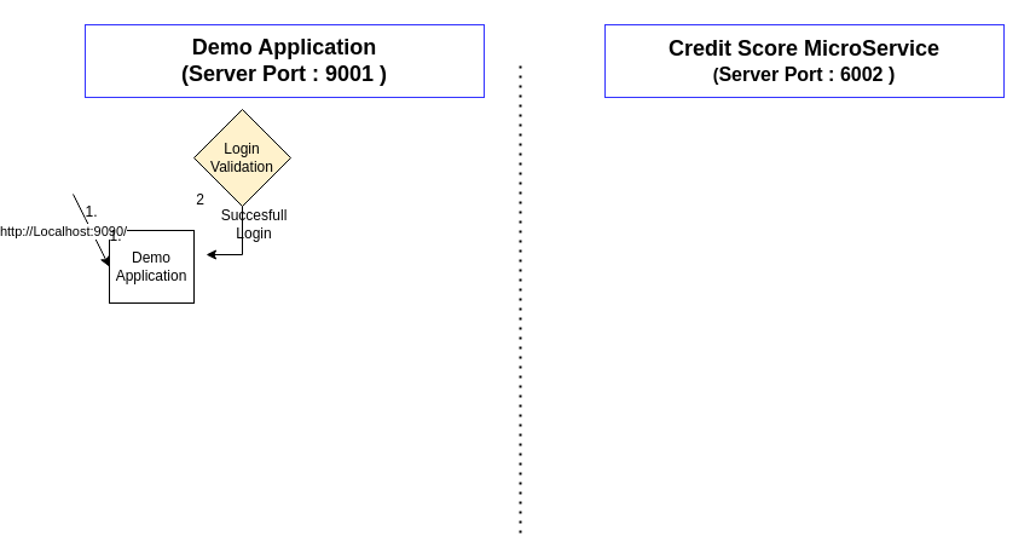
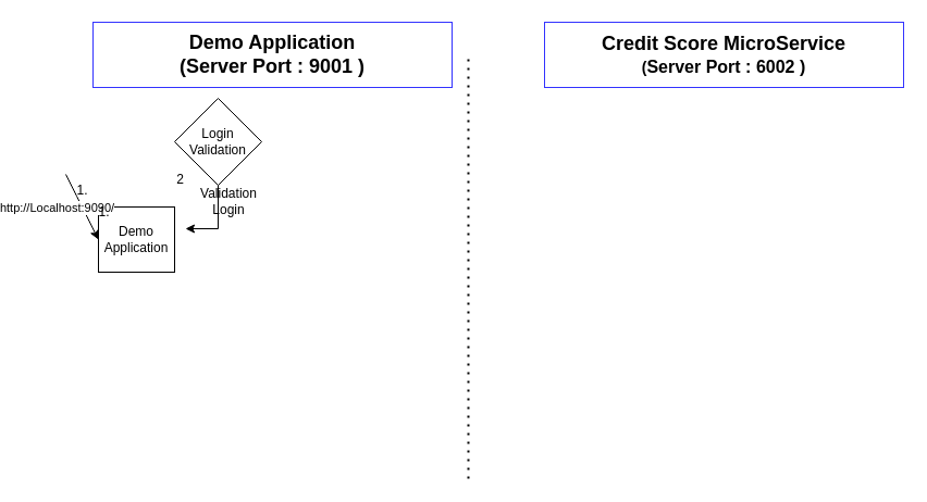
  <mxCell id="0" />
  <mxCell id="1" parent="0" />
  <mxCell id="2" value="" style="endArrow=none;dashed=1;html=1;dashPattern=1 3;strokeWidth=2;rounded=0;" edge="1" parent="1"><mxGeometry width="50" height="50" relative="1" as="geometry"><mxPoint x="390" y="440" as="sourcePoint" /><mxPoint x="390" y="50" as="targetPoint" /></mxGeometry></mxCell>
- <mxCell id="3" value="&lt;b&gt;&lt;font style=&quot;font-size: 18px;&quot;&gt;Demo Application&lt;/font&gt;&lt;font style=&quot;font-size: 18px;&quot;&gt;&lt;font style=&quot;&quot;&gt; &lt;br&gt;(&lt;/font&gt;Server Port : 9001 )&lt;/font&gt;&lt;/b&gt;" style="rounded=0;whiteSpace=wrap;html=1;strokeColor=#3333FF;" vertex="1" parent="1"><mxGeometry x="30" y="20" width="330" height="60" as="geometry" /></mxCell>
+ <mxCell id="3" value="&lt;b&gt;&lt;font style=&quot;font-size: 18px;&quot;&gt;Demo Application&lt;/font&gt;&lt;font style=&quot;font-size: 18px;&quot;&gt;&lt;font style=&quot;&quot;&gt; &lt;br&gt;(&lt;/font&gt;Server Port : 9001 )&lt;/font&gt;&lt;/b&gt;" style="rounded=0;whiteSpace=wrap;html=1;strokeColor=#3333FF;" vertex="1" parent="1"><mxGeometry x="45" y="20" width="330" height="60" as="geometry" /></mxCell>
  <mxCell id="4" value="&lt;b&gt;&lt;font style=&quot;&quot;&gt;&lt;span style=&quot;font-size: 18px;&quot;&gt;Credit Score MicroService&lt;/span&gt;&lt;br&gt;&lt;font style=&quot;font-size: 14px;&quot;&gt;(&lt;/font&gt;&lt;/font&gt;&lt;font size=&quot;3&quot;&gt;Server Port : 6002 )&lt;/font&gt;&lt;/b&gt;" style="rounded=0;whiteSpace=wrap;html=1;strokeColor=#3333FF;" vertex="1" parent="1"><mxGeometry x="460" y="20" width="330" height="60" as="geometry" /></mxCell>
  <mxCell id="5" value="Demo&lt;br&gt;Application" style="rounded=0;whiteSpace=wrap;html=1;" vertex="1" parent="1"><mxGeometry x="50" y="190" width="70" height="60" as="geometry" /></mxCell>
  <mxCell id="6" value="" style="endArrow=classic;html=1;rounded=0;entryX=0;entryY=0.5;entryDx=0;entryDy=0;" edge="1" parent="1" target="5"><mxGeometry width="50" height="50" relative="1" as="geometry"><mxPoint x="20" y="160" as="sourcePoint" /><mxPoint x="440" y="190" as="targetPoint" /><Array as="points"><mxPoint x="30" y="180" /></Array></mxGeometry></mxCell>
  <mxCell id="7" value="http://Localhost:9090/&lt;br&gt;" style="edgeLabel;html=1;align=center;verticalAlign=middle;resizable=0;points=[];" vertex="1" connectable="0" parent="6"><mxGeometry x="-0.053" y="-4" relative="1" as="geometry"><mxPoint x="-19" as="offset" /></mxGeometry></mxCell>
- <mxCell id="8" value="Succesfull Login" style="text;html=1;strokeColor=none;fillColor=none;align=center;verticalAlign=middle;whiteSpace=wrap;rounded=0;" vertex="1" parent="1"><mxGeometry x="140" y="170" width="60" height="30" as="geometry" /></mxCell>
+ <mxCell id="8" value="Validation Login" style="text;html=1;strokeColor=none;fillColor=none;align=center;verticalAlign=middle;whiteSpace=wrap;rounded=0;" vertex="1" parent="1"><mxGeometry x="140" y="170" width="60" height="30" as="geometry" /></mxCell>
  <mxCell id="9" value="1." style="text;html=1;align=center;verticalAlign=middle;resizable=0;points=[];autosize=1;strokeColor=none;fillColor=none;" vertex="1" parent="1"><mxGeometry x="20" y="160" width="30" height="30" as="geometry" /></mxCell>
- <mxCell id="10" value="Login Validation" style="rhombus;whiteSpace=wrap;html=1;fillColor=#fff2cc;" vertex="1" parent="1"><mxGeometry x="120" y="90" width="80" height="80" as="geometry" /></mxCell>
+ <mxCell id="10" value="Login Validation" style="rhombus;whiteSpace=wrap;html=1;" vertex="1" parent="1"><mxGeometry x="120" y="90" width="80" height="80" as="geometry" /></mxCell>
  <mxCell id="11" value="" style="endArrow=classic;html=1;rounded=0;exitX=0.5;exitY=1;exitDx=0;exitDy=0;" edge="1" parent="1" source="10"><mxGeometry width="50" height="50" relative="1" as="geometry"><mxPoint x="160" y="190" as="sourcePoint" /><mxPoint x="130" y="210" as="targetPoint" /><Array as="points"><mxPoint x="160" y="210" /></Array></mxGeometry></mxCell>
  <mxCell id="12" value="2" style="text;html=1;align=center;verticalAlign=middle;resizable=0;points=[];autosize=1;strokeColor=none;fillColor=none;" vertex="1" parent="1"><mxGeometry x="110" y="150" width="30" height="30" as="geometry" /></mxCell>
  <mxCell id="13" value="1." style="text;html=1;align=center;verticalAlign=middle;resizable=0;points=[];autosize=1;strokeColor=none;fillColor=none;" vertex="1" parent="1"><mxGeometry x="40" y="180" width="30" height="30" as="geometry" /></mxCell>
